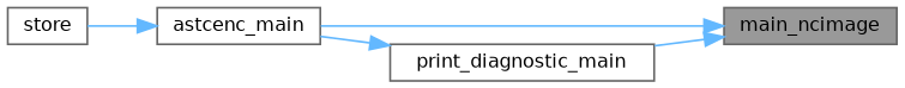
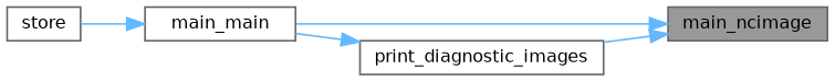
  digraph {
    rankdir=RL
    node [color=grey40 fillcolor=white fontname=Helvetica fontsize=10 shape=box style=filled]
    edge [color=steelblue1 dir=back fontname=Helvetica fontsize=10 labelfontname=Helvetica labelfontsize=10 style=solid]
    n1 [color=gray40 fillcolor=grey60 fontcolor=black height=0.2 label=main_ncimage width=0.4]
-   n2 [height=0.2 label=astcenc_main width=0.4]
-   n3 [height=0.2 label=print_diagnostic_main width=0.4]
+   n2 [height=0.2 label=main_main width=0.4]
+   n3 [height=0.2 label=print_diagnostic_images width=0.4]
    n4 [height=0.2 label=store width=0.4]
    n1 -> n2
    n1 -> n3
    n2 -> n4
    n3 -> n2
  }
